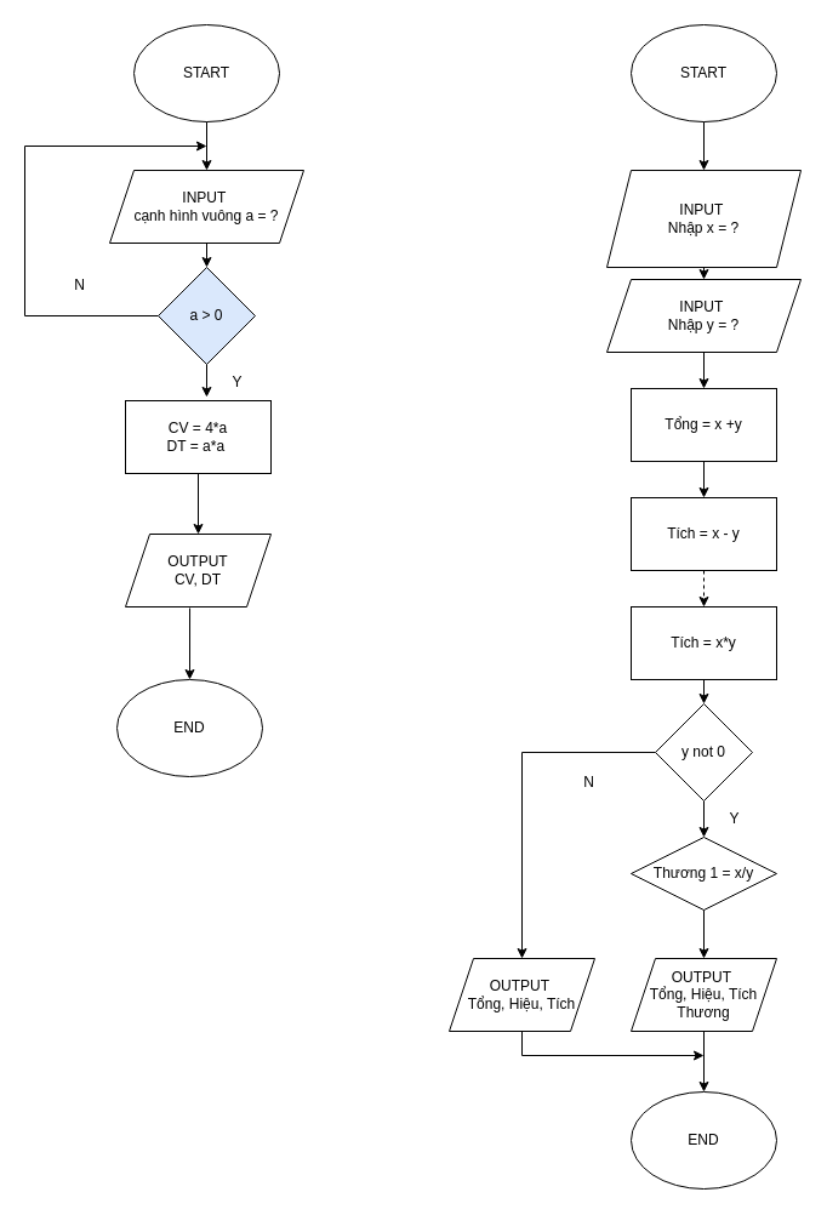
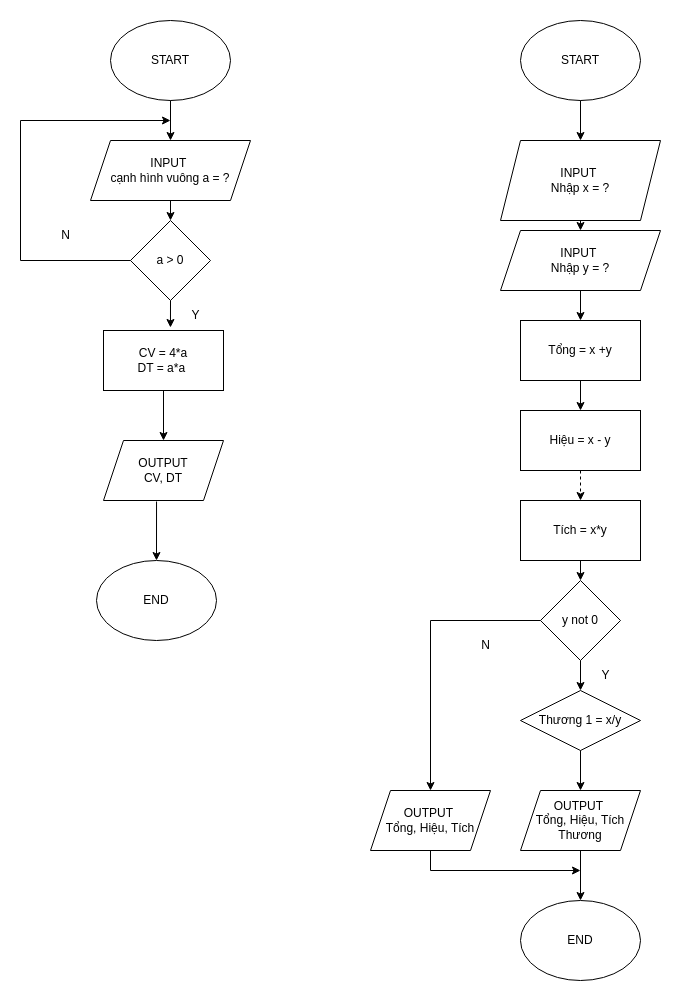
  <mxCell id="0" />
  <mxCell id="1" parent="0" />
  <mxCell id="2" value="START" style="ellipse;whiteSpace=wrap;html=1;" vertex="1" parent="1"><mxGeometry x="110" y="20" width="120" height="80" as="geometry" /></mxCell>
  <mxCell id="3" value="INPUT&amp;nbsp;&lt;br&gt;cạnh hình vuông a = ?" style="shape=parallelogram;perimeter=parallelogramPerimeter;whiteSpace=wrap;html=1;fixedSize=1;" vertex="1" parent="1"><mxGeometry x="90" y="140" width="160" height="60" as="geometry" /></mxCell>
  <mxCell id="4" value="CV = 4*a&lt;br&gt;DT = a*a&amp;nbsp;" style="rounded=0;whiteSpace=wrap;html=1;" vertex="1" parent="1"><mxGeometry x="103" y="330" width="120" height="60" as="geometry" /></mxCell>
  <mxCell id="5" value="" style="endArrow=classic;html=1;rounded=0;exitX=0.5;exitY=1;exitDx=0;exitDy=0;entryX=0.5;entryY=0;entryDx=0;entryDy=0;" edge="1" parent="1" source="2" target="3"><mxGeometry width="50" height="50" relative="1" as="geometry"><mxPoint x="170" y="360" as="sourcePoint" /><mxPoint x="220" y="310" as="targetPoint" /></mxGeometry></mxCell>
  <mxCell id="6" value="OUTPUT&lt;br&gt;CV, DT" style="shape=parallelogram;perimeter=parallelogramPerimeter;whiteSpace=wrap;html=1;fixedSize=1;" vertex="1" parent="1"><mxGeometry x="103" y="440" width="120" height="60" as="geometry" /></mxCell>
  <mxCell id="7" value="END" style="ellipse;whiteSpace=wrap;html=1;" vertex="1" parent="1"><mxGeometry x="96" y="560" width="120" height="80" as="geometry" /></mxCell>
  <mxCell id="8" value="" style="endArrow=classic;html=1;rounded=0;exitX=0.5;exitY=1;exitDx=0;exitDy=0;entryX=0.5;entryY=0;entryDx=0;entryDy=0;" edge="1" parent="1" source="4" target="6"><mxGeometry width="50" height="50" relative="1" as="geometry"><mxPoint x="143" y="430" as="sourcePoint" /><mxPoint x="193" y="380" as="targetPoint" /></mxGeometry></mxCell>
  <mxCell id="9" value="" style="endArrow=classic;html=1;rounded=0;exitX=0.442;exitY=1.017;exitDx=0;exitDy=0;exitPerimeter=0;entryX=0.5;entryY=0;entryDx=0;entryDy=0;" edge="1" parent="1" source="6" target="7"><mxGeometry width="50" height="50" relative="1" as="geometry"><mxPoint x="163" y="440" as="sourcePoint" /><mxPoint x="153" y="540" as="targetPoint" /></mxGeometry></mxCell>
- <mxCell id="10" value="a &amp;gt; 0" style="rhombus;whiteSpace=wrap;html=1;fillColor=#dae8fc;" vertex="1" parent="1"><mxGeometry x="130" y="220" width="80" height="80" as="geometry" /></mxCell>
+ <mxCell id="10" value="a &amp;gt; 0" style="rhombus;whiteSpace=wrap;html=1;" vertex="1" parent="1"><mxGeometry x="130" y="220" width="80" height="80" as="geometry" /></mxCell>
  <mxCell id="11" value="" style="endArrow=classic;html=1;rounded=0;exitX=0.5;exitY=1;exitDx=0;exitDy=0;entryX=0.558;entryY=-0.05;entryDx=0;entryDy=0;entryPerimeter=0;" edge="1" parent="1" source="10" target="4"><mxGeometry width="50" height="50" relative="1" as="geometry"><mxPoint x="170" y="350" as="sourcePoint" /><mxPoint x="220" y="300" as="targetPoint" /></mxGeometry></mxCell>
  <mxCell id="12" value="" style="endArrow=none;html=1;rounded=0;" edge="1" parent="1"><mxGeometry width="50" height="50" relative="1" as="geometry"><mxPoint x="20" y="260" as="sourcePoint" /><mxPoint x="130" y="260" as="targetPoint" /></mxGeometry></mxCell>
  <mxCell id="13" value="" style="endArrow=none;html=1;rounded=0;" edge="1" parent="1"><mxGeometry width="50" height="50" relative="1" as="geometry"><mxPoint x="20" y="120" as="sourcePoint" /><mxPoint x="20" y="260" as="targetPoint" /></mxGeometry></mxCell>
  <mxCell id="14" value="" style="endArrow=classic;html=1;rounded=0;" edge="1" parent="1"><mxGeometry width="50" height="50" relative="1" as="geometry"><mxPoint x="20" y="120" as="sourcePoint" /><mxPoint x="170" y="120" as="targetPoint" /></mxGeometry></mxCell>
  <mxCell id="15" value="" style="endArrow=classic;html=1;rounded=0;exitX=0.5;exitY=1;exitDx=0;exitDy=0;entryX=0.5;entryY=0;entryDx=0;entryDy=0;" edge="1" parent="1" source="3" target="10"><mxGeometry width="50" height="50" relative="1" as="geometry"><mxPoint x="170" y="270" as="sourcePoint" /><mxPoint x="220" y="220" as="targetPoint" /></mxGeometry></mxCell>
  <mxCell id="16" value="Y" style="text;html=1;align=center;verticalAlign=middle;resizable=0;points=[];autosize=1;strokeColor=none;fillColor=none;" vertex="1" parent="1"><mxGeometry x="180" y="300" width="30" height="30" as="geometry" /></mxCell>
  <mxCell id="17" value="N" style="text;html=1;align=center;verticalAlign=middle;resizable=0;points=[];autosize=1;strokeColor=none;fillColor=none;" vertex="1" parent="1"><mxGeometry x="50" y="220" width="30" height="30" as="geometry" /></mxCell>
  <mxCell id="18" value="START" style="ellipse;whiteSpace=wrap;html=1;" vertex="1" parent="1"><mxGeometry x="520" y="20" width="120" height="80" as="geometry" /></mxCell>
  <mxCell id="19" value="INPUT&amp;nbsp;&lt;br&gt;Nhập x = ?" style="shape=parallelogram;perimeter=parallelogramPerimeter;whiteSpace=wrap;html=1;fixedSize=1;" vertex="1" parent="1"><mxGeometry x="500" y="140" width="160" height="80" as="geometry" /></mxCell>
  <mxCell id="20" value="" style="endArrow=classic;html=1;rounded=0;exitX=0.5;exitY=1;exitDx=0;exitDy=0;" edge="1" parent="1" source="18" target="19"><mxGeometry width="50" height="50" relative="1" as="geometry"><mxPoint x="380" y="260" as="sourcePoint" /><mxPoint x="430" y="210" as="targetPoint" /></mxGeometry></mxCell>
  <mxCell id="21" value="INPUT&amp;nbsp;&lt;br&gt;Nhập y = ?" style="shape=parallelogram;perimeter=parallelogramPerimeter;whiteSpace=wrap;html=1;fixedSize=1;" vertex="1" parent="1"><mxGeometry x="500" y="230" width="160" height="60" as="geometry" /></mxCell>
  <mxCell id="22" value="" style="endArrow=classic;html=1;rounded=0;exitX=0.5;exitY=1;exitDx=0;exitDy=0;entryX=0.5;entryY=0;entryDx=0;entryDy=0;" edge="1" parent="1" source="19" target="21"><mxGeometry width="50" height="50" relative="1" as="geometry"><mxPoint x="380" y="260" as="sourcePoint" /><mxPoint x="430" y="210" as="targetPoint" /></mxGeometry></mxCell>
  <mxCell id="23" value="Tổng = x +y" style="rounded=0;whiteSpace=wrap;html=1;" vertex="1" parent="1"><mxGeometry x="520" y="320" width="120" height="60" as="geometry" /></mxCell>
- <mxCell id="24" value="Tích = x - y" style="rounded=0;whiteSpace=wrap;html=1;" vertex="1" parent="1"><mxGeometry x="520" y="410" width="120" height="60" as="geometry" /></mxCell>
+ <mxCell id="24" value="Hiệu = x - y" style="rounded=0;whiteSpace=wrap;html=1;" vertex="1" parent="1"><mxGeometry x="520" y="410" width="120" height="60" as="geometry" /></mxCell>
  <mxCell id="25" value="Tích = x*y" style="rounded=0;whiteSpace=wrap;html=1;" vertex="1" parent="1"><mxGeometry x="520" y="500" width="120" height="60" as="geometry" /></mxCell>
  <mxCell id="26" value="Thương 1 = x/y" style="rhombus;whiteSpace=wrap;html=1;" vertex="1" parent="1"><mxGeometry x="520" y="690" width="120" height="60" as="geometry" /></mxCell>
  <mxCell id="27" value="" style="endArrow=classic;html=1;rounded=0;exitX=0.5;exitY=1;exitDx=0;exitDy=0;entryX=0.5;entryY=0;entryDx=0;entryDy=0;" edge="1" parent="1" source="21"><mxGeometry width="50" height="50" relative="1" as="geometry"><mxPoint x="380" y="470" as="sourcePoint" /><mxPoint x="580" y="320" as="targetPoint" /></mxGeometry></mxCell>
  <mxCell id="28" value="" style="endArrow=classic;html=1;rounded=0;exitX=0.5;exitY=1;exitDx=0;exitDy=0;entryX=0.5;entryY=0;entryDx=0;entryDy=0;" edge="1" parent="1" source="23" target="24"><mxGeometry width="50" height="50" relative="1" as="geometry"><mxPoint x="380" y="550" as="sourcePoint" /><mxPoint x="430" y="500" as="targetPoint" /></mxGeometry></mxCell>
  <mxCell id="29" value="" style="endArrow=classic;html=1;rounded=0;exitX=0.5;exitY=1;exitDx=0;exitDy=0;dashed=1;" edge="1" parent="1" source="24" target="25"><mxGeometry width="50" height="50" relative="1" as="geometry"><mxPoint x="380" y="640" as="sourcePoint" /><mxPoint x="430" y="590" as="targetPoint" /></mxGeometry></mxCell>
  <mxCell id="30" value="OUTPUT&amp;nbsp;&lt;br&gt;Tổng, Hiệu, Tích Thương" style="shape=parallelogram;perimeter=parallelogramPerimeter;whiteSpace=wrap;html=1;fixedSize=1;" vertex="1" parent="1"><mxGeometry x="520" y="790" width="120" height="60" as="geometry" /></mxCell>
  <mxCell id="31" value="END" style="ellipse;whiteSpace=wrap;html=1;" vertex="1" parent="1"><mxGeometry x="520" y="900" width="120" height="80" as="geometry" /></mxCell>
  <mxCell id="32" value="" style="endArrow=classic;html=1;rounded=0;exitX=0.5;exitY=1;exitDx=0;exitDy=0;entryX=0.5;entryY=0;entryDx=0;entryDy=0;" edge="1" parent="1" source="26" target="30"><mxGeometry width="50" height="50" relative="1" as="geometry"><mxPoint x="380" y="530" as="sourcePoint" /><mxPoint x="430" y="480" as="targetPoint" /></mxGeometry></mxCell>
  <mxCell id="33" value="" style="endArrow=classic;html=1;rounded=0;exitX=0.5;exitY=1;exitDx=0;exitDy=0;entryX=0.5;entryY=0;entryDx=0;entryDy=0;" edge="1" parent="1" source="30" target="31"><mxGeometry width="50" height="50" relative="1" as="geometry"><mxPoint x="380" y="630" as="sourcePoint" /><mxPoint x="580" y="890" as="targetPoint" /></mxGeometry></mxCell>
  <mxCell id="34" value="y not 0" style="rhombus;whiteSpace=wrap;html=1;" vertex="1" parent="1"><mxGeometry x="540" y="580" width="80" height="80" as="geometry" /></mxCell>
  <mxCell id="35" value="" style="endArrow=classic;html=1;rounded=0;exitX=0.5;exitY=1;exitDx=0;exitDy=0;entryX=0.5;entryY=0;entryDx=0;entryDy=0;" edge="1" parent="1" source="25" target="34"><mxGeometry width="50" height="50" relative="1" as="geometry"><mxPoint x="380" y="650" as="sourcePoint" /><mxPoint x="430" y="600" as="targetPoint" /></mxGeometry></mxCell>
  <mxCell id="36" value="" style="endArrow=classic;html=1;rounded=0;exitX=0.5;exitY=1;exitDx=0;exitDy=0;entryX=0.5;entryY=0;entryDx=0;entryDy=0;" edge="1" parent="1" source="34" target="26"><mxGeometry width="50" height="50" relative="1" as="geometry"><mxPoint x="380" y="650" as="sourcePoint" /><mxPoint x="430" y="600" as="targetPoint" /></mxGeometry></mxCell>
  <mxCell id="37" value="OUTPUT&amp;nbsp;&lt;br&gt;Tổng, Hiệu, Tích" style="shape=parallelogram;perimeter=parallelogramPerimeter;whiteSpace=wrap;html=1;fixedSize=1;" vertex="1" parent="1"><mxGeometry x="370" y="790" width="120" height="60" as="geometry" /></mxCell>
  <mxCell id="38" value="" style="endArrow=classic;html=1;rounded=0;exitX=0;exitY=0.5;exitDx=0;exitDy=0;entryX=0.5;entryY=0;entryDx=0;entryDy=0;" edge="1" parent="1" source="34" target="37"><mxGeometry width="50" height="50" relative="1" as="geometry"><mxPoint x="380" y="660" as="sourcePoint" /><mxPoint x="430" y="610" as="targetPoint" /><Array as="points"><mxPoint x="430" y="620" /></Array></mxGeometry></mxCell>
  <mxCell id="39" value="Y" style="text;html=1;align=center;verticalAlign=middle;resizable=0;points=[];autosize=1;strokeColor=none;fillColor=none;" vertex="1" parent="1"><mxGeometry x="590" y="660" width="30" height="30" as="geometry" /></mxCell>
  <mxCell id="40" value="N" style="text;html=1;align=center;verticalAlign=middle;resizable=0;points=[];autosize=1;strokeColor=none;fillColor=none;" vertex="1" parent="1"><mxGeometry x="470" y="630" width="30" height="30" as="geometry" /></mxCell>
  <mxCell id="41" value="" style="endArrow=classic;html=1;rounded=0;exitX=0.5;exitY=1;exitDx=0;exitDy=0;" edge="1" parent="1" source="37"><mxGeometry width="50" height="50" relative="1" as="geometry"><mxPoint x="380" y="660" as="sourcePoint" /><mxPoint x="580" y="870" as="targetPoint" /><Array as="points"><mxPoint x="430" y="870" /></Array></mxGeometry></mxCell>
